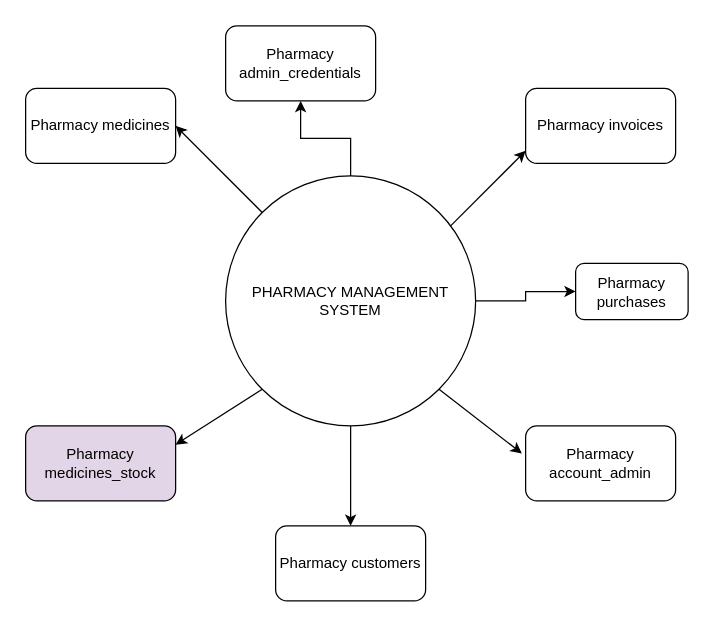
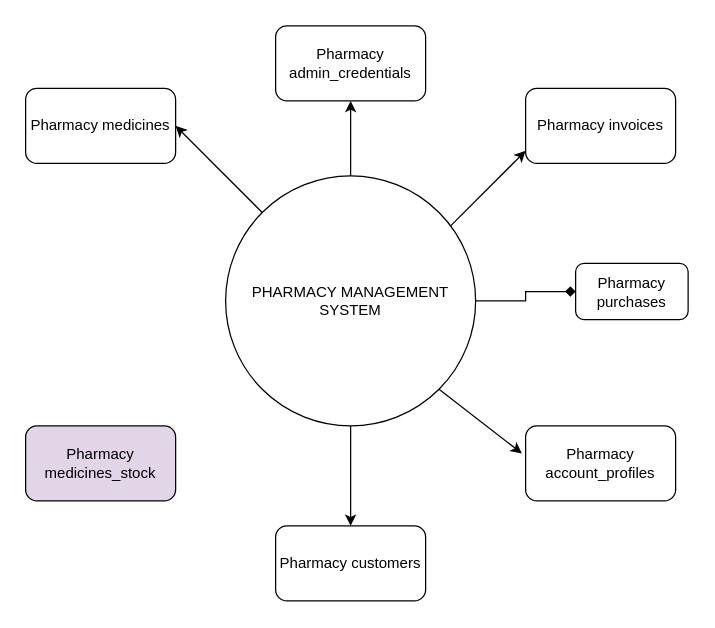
  <mxCell id="0" />
  <mxCell id="1" parent="0" />
  <mxCell id="2" style="edgeStyle=orthogonalEdgeStyle;rounded=0;orthogonalLoop=1;jettySize=auto;html=1;exitX=0.5;exitY=0;exitDx=0;exitDy=0;entryX=0.5;entryY=1;entryDx=0;entryDy=0;" edge="1" parent="1" source="5" target="7"><mxGeometry relative="1" as="geometry" /></mxCell>
  <mxCell id="3" style="edgeStyle=orthogonalEdgeStyle;rounded=0;orthogonalLoop=1;jettySize=auto;html=1;entryX=0.5;entryY=0;entryDx=0;entryDy=0;" edge="1" parent="1" source="5" target="10"><mxGeometry relative="1" as="geometry" /></mxCell>
- <mxCell id="4" value="" style="edgeStyle=orthogonalEdgeStyle;rounded=0;orthogonalLoop=1;jettySize=auto;html=1;" edge="1" parent="1" source="5" target="9"><mxGeometry relative="1" as="geometry" /></mxCell>
+ <mxCell id="4" value="" style="edgeStyle=orthogonalEdgeStyle;rounded=0;orthogonalLoop=1;jettySize=auto;html=1;endArrow=diamond;" edge="1" parent="1" source="5" target="9"><mxGeometry relative="1" as="geometry" /></mxCell>
  <mxCell id="5" value="PHARMACY MANAGEMENT SYSTEM" style="ellipse;whiteSpace=wrap;html=1;aspect=fixed;" vertex="1" parent="1"><mxGeometry x="180" y="140" width="200" height="200" as="geometry" /></mxCell>
  <mxCell id="6" value="Pharmacy medicines" style="rounded=1;whiteSpace=wrap;html=1;" vertex="1" parent="1"><mxGeometry x="20" y="70" width="120" height="60" as="geometry" /></mxCell>
- <mxCell id="7" value="Pharmacy admin_credentials" style="rounded=1;whiteSpace=wrap;html=1;" vertex="1" parent="1"><mxGeometry x="180" y="20" width="120" height="60" as="geometry" /></mxCell>
+ <mxCell id="7" value="Pharmacy admin_credentials" style="rounded=1;whiteSpace=wrap;html=1;" vertex="1" parent="1"><mxGeometry x="220" y="20" width="120" height="60" as="geometry" /></mxCell>
  <mxCell id="8" value="Pharmacy invoices" style="rounded=1;whiteSpace=wrap;html=1;" vertex="1" parent="1"><mxGeometry x="420" y="70" width="120" height="60" as="geometry" /></mxCell>
  <mxCell id="9" value="Pharmacy purchases" style="rounded=1;whiteSpace=wrap;html=1;" vertex="1" parent="1"><mxGeometry x="460" y="210" width="90" height="45" as="geometry" /></mxCell>
  <mxCell id="10" value="Pharmacy customers" style="rounded=1;whiteSpace=wrap;html=1;" vertex="1" parent="1"><mxGeometry x="220" y="420" width="120" height="60" as="geometry" /></mxCell>
  <mxCell id="11" value="Pharmacy medicines_stock" style="rounded=1;whiteSpace=wrap;html=1;fillColor=#e1d5e7;" vertex="1" parent="1"><mxGeometry x="20" y="340" width="120" height="60" as="geometry" /></mxCell>
- <mxCell id="12" value="Pharmacy account_admin" style="rounded=1;whiteSpace=wrap;html=1;" vertex="1" parent="1"><mxGeometry x="420" y="340" width="120" height="60" as="geometry" /></mxCell>
+ <mxCell id="12" value="Pharmacy account_profiles" style="rounded=1;whiteSpace=wrap;html=1;" vertex="1" parent="1"><mxGeometry x="420" y="340" width="120" height="60" as="geometry" /></mxCell>
  <mxCell id="13" value="" style="endArrow=classic;html=1;rounded=0;" edge="1" parent="1"><mxGeometry width="50" height="50" relative="1" as="geometry"><mxPoint x="360" y="180" as="sourcePoint" /><mxPoint x="420" y="120" as="targetPoint" /></mxGeometry></mxCell>
  <mxCell id="14" value="" style="endArrow=classic;html=1;rounded=0;entryX=-0.025;entryY=0.367;entryDx=0;entryDy=0;entryPerimeter=0;exitX=1;exitY=1;exitDx=0;exitDy=0;" edge="1" parent="1" source="5" target="12"><mxGeometry width="50" height="50" relative="1" as="geometry"><mxPoint x="360" y="350" as="sourcePoint" /><mxPoint x="410" y="300" as="targetPoint" /></mxGeometry></mxCell>
- <mxCell id="15" value="" style="endArrow=classic;html=1;rounded=0;exitX=0;exitY=1;exitDx=0;exitDy=0;entryX=1;entryY=0.25;entryDx=0;entryDy=0;" edge="1" parent="1" source="5" target="11"><mxGeometry width="50" height="50" relative="1" as="geometry"><mxPoint x="150" y="360" as="sourcePoint" /><mxPoint x="200" y="310" as="targetPoint" /></mxGeometry></mxCell>
  <mxCell id="16" value="" style="endArrow=classic;html=1;rounded=0;exitX=0;exitY=0;exitDx=0;exitDy=0;entryX=1;entryY=0.5;entryDx=0;entryDy=0;" edge="1" parent="1" source="5" target="6"><mxGeometry width="50" height="50" relative="1" as="geometry"><mxPoint x="170" y="180" as="sourcePoint" /><mxPoint x="220" y="130" as="targetPoint" /></mxGeometry></mxCell>
